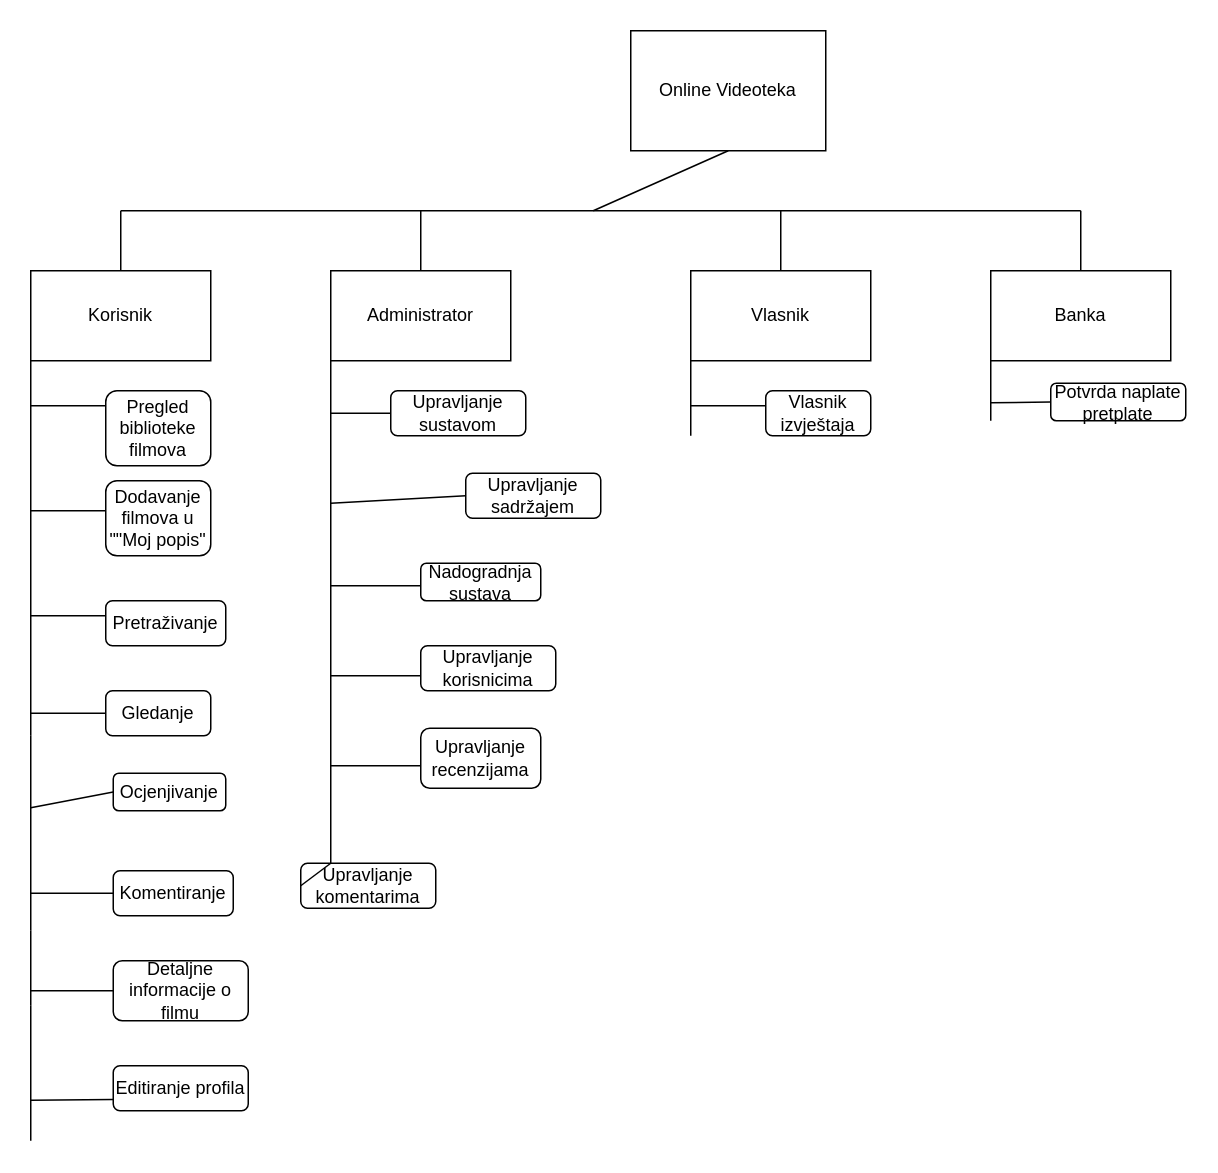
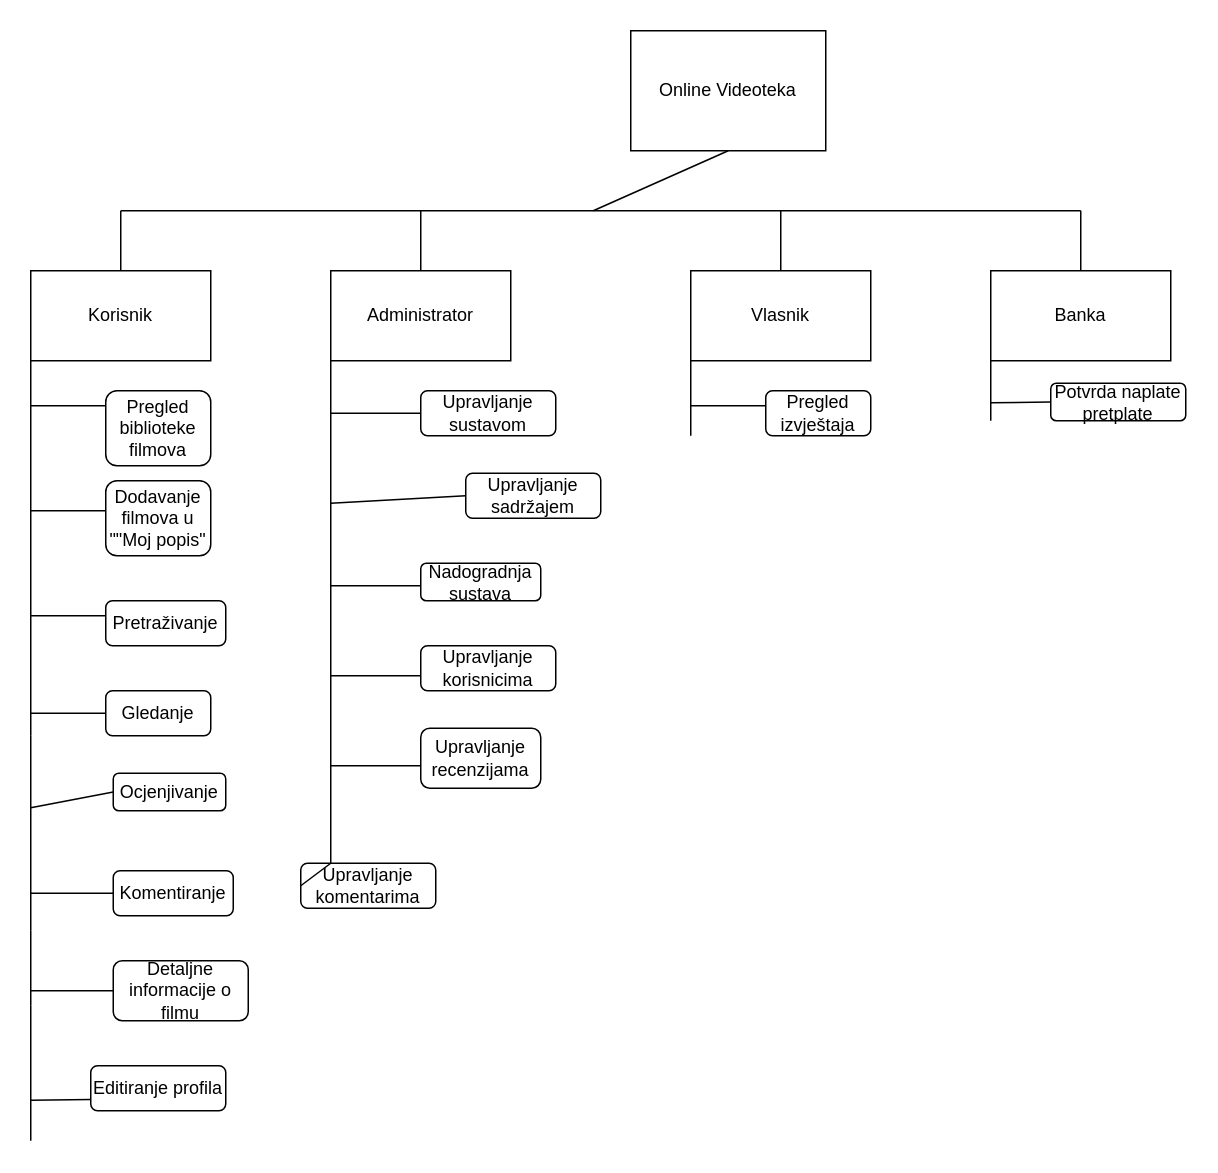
  <mxCell id="0" />
  <mxCell id="1" parent="0" />
  <mxCell id="2" value="Online Videoteka" style="rounded=0;whiteSpace=wrap;html=1;" vertex="1" parent="1"><mxGeometry x="420" y="20" width="130" height="80" as="geometry" /></mxCell>
  <mxCell id="3" value="" style="endArrow=none;html=1;rounded=0;entryX=0.5;entryY=1;entryDx=0;entryDy=0;" edge="1" parent="1" target="2"><mxGeometry width="50" height="50" relative="1" as="geometry"><mxPoint x="395" y="140" as="sourcePoint" /><mxPoint x="440" y="260" as="targetPoint" /></mxGeometry></mxCell>
  <mxCell id="4" value="" style="endArrow=none;html=1;rounded=0;" edge="1" parent="1"><mxGeometry width="50" height="50" relative="1" as="geometry"><mxPoint x="80" y="140" as="sourcePoint" /><mxPoint x="720" y="140" as="targetPoint" /></mxGeometry></mxCell>
  <mxCell id="5" value="" style="endArrow=none;html=1;rounded=0;" edge="1" parent="1"><mxGeometry width="50" height="50" relative="1" as="geometry"><mxPoint x="80" y="180" as="sourcePoint" /><mxPoint x="80" y="140" as="targetPoint" /></mxGeometry></mxCell>
  <mxCell id="6" value="" style="endArrow=none;html=1;rounded=0;" edge="1" parent="1"><mxGeometry width="50" height="50" relative="1" as="geometry"><mxPoint x="280" y="180" as="sourcePoint" /><mxPoint x="280" y="140" as="targetPoint" /></mxGeometry></mxCell>
  <mxCell id="7" value="" style="endArrow=none;html=1;rounded=0;" edge="1" parent="1"><mxGeometry width="50" height="50" relative="1" as="geometry"><mxPoint x="520" y="180" as="sourcePoint" /><mxPoint x="520" y="140" as="targetPoint" /></mxGeometry></mxCell>
  <mxCell id="8" value="" style="endArrow=none;html=1;rounded=0;" edge="1" parent="1"><mxGeometry width="50" height="50" relative="1" as="geometry"><mxPoint x="720" y="180" as="sourcePoint" /><mxPoint x="720" y="140" as="targetPoint" /></mxGeometry></mxCell>
  <mxCell id="9" value="Korisnik" style="rounded=0;whiteSpace=wrap;html=1;" vertex="1" parent="1"><mxGeometry x="20" y="180" width="120" height="60" as="geometry" /></mxCell>
  <mxCell id="10" value="" style="endArrow=none;html=1;rounded=0;entryX=0;entryY=1;entryDx=0;entryDy=0;" edge="1" parent="1" target="9"><mxGeometry width="50" height="50" relative="1" as="geometry"><mxPoint x="20" y="490" as="sourcePoint" /><mxPoint x="440" y="260" as="targetPoint" /></mxGeometry></mxCell>
  <mxCell id="11" value="Administrator" style="rounded=0;whiteSpace=wrap;html=1;" vertex="1" parent="1"><mxGeometry x="220" y="180" width="120" height="60" as="geometry" /></mxCell>
  <mxCell id="12" value="Vlasnik" style="rounded=0;whiteSpace=wrap;html=1;" vertex="1" parent="1"><mxGeometry x="460" y="180" width="120" height="60" as="geometry" /></mxCell>
  <mxCell id="13" value="Banka" style="rounded=0;whiteSpace=wrap;html=1;" vertex="1" parent="1"><mxGeometry x="660" y="180" width="120" height="60" as="geometry" /></mxCell>
  <mxCell id="14" value="" style="endArrow=none;html=1;rounded=0;" edge="1" parent="1"><mxGeometry width="50" height="50" relative="1" as="geometry"><mxPoint x="20" y="270" as="sourcePoint" /><mxPoint x="70" y="270" as="targetPoint" /></mxGeometry></mxCell>
  <mxCell id="15" value="Pregled biblioteke filmova" style="rounded=1;whiteSpace=wrap;html=1;" vertex="1" parent="1"><mxGeometry x="70" y="260" width="70" height="50" as="geometry" /></mxCell>
  <mxCell id="16" value="" style="endArrow=none;html=1;rounded=0;" edge="1" parent="1"><mxGeometry width="50" height="50" relative="1" as="geometry"><mxPoint x="20" y="340" as="sourcePoint" /><mxPoint x="70" y="340" as="targetPoint" /><Array as="points"><mxPoint x="60" y="340" /></Array></mxGeometry></mxCell>
  <mxCell id="17" value="Dodavanje filmova u &quot;&quot;Moj popis&quot;" style="rounded=1;whiteSpace=wrap;html=1;" vertex="1" parent="1"><mxGeometry x="70" y="320" width="70" height="50" as="geometry" /></mxCell>
  <mxCell id="18" value="Pretraživanje" style="rounded=1;whiteSpace=wrap;html=1;" vertex="1" parent="1"><mxGeometry x="70" y="400" width="80" height="30" as="geometry" /></mxCell>
  <mxCell id="19" value="" style="endArrow=none;html=1;rounded=0;" edge="1" parent="1"><mxGeometry width="50" height="50" relative="1" as="geometry"><mxPoint x="20" y="410" as="sourcePoint" /><mxPoint x="70" y="410" as="targetPoint" /></mxGeometry></mxCell>
  <mxCell id="20" value="Ocjenjivanje" style="rounded=1;whiteSpace=wrap;html=1;" vertex="1" parent="1"><mxGeometry x="75" y="515" width="75" height="25" as="geometry" /></mxCell>
  <mxCell id="21" value="Komentiranje" style="rounded=1;whiteSpace=wrap;html=1;" vertex="1" parent="1"><mxGeometry x="75" y="580" width="80" height="30" as="geometry" /></mxCell>
  <mxCell id="22" value="" style="endArrow=none;html=1;rounded=0;" edge="1" parent="1"><mxGeometry width="50" height="50" relative="1" as="geometry"><mxPoint x="20" y="620" as="sourcePoint" /><mxPoint x="20" y="490" as="targetPoint" /></mxGeometry></mxCell>
  <mxCell id="23" value="" style="endArrow=none;html=1;rounded=0;" edge="1" parent="1" source="25"><mxGeometry width="50" height="50" relative="1" as="geometry"><mxPoint x="20" y="480" as="sourcePoint" /><mxPoint x="80" y="480" as="targetPoint" /></mxGeometry></mxCell>
  <mxCell id="24" value="" style="endArrow=none;html=1;rounded=0;" edge="1" parent="1" target="25"><mxGeometry width="50" height="50" relative="1" as="geometry"><mxPoint x="20" y="475" as="sourcePoint" /><mxPoint x="80" y="480" as="targetPoint" /></mxGeometry></mxCell>
  <mxCell id="25" value="Gledanje" style="rounded=1;whiteSpace=wrap;html=1;" vertex="1" parent="1"><mxGeometry x="70" y="460" width="70" height="30" as="geometry" /></mxCell>
  <mxCell id="26" value="" style="endArrow=none;html=1;rounded=0;entryX=0;entryY=0.5;entryDx=0;entryDy=0;" edge="1" parent="1" target="20"><mxGeometry width="50" height="50" relative="1" as="geometry"><mxPoint x="20" y="538" as="sourcePoint" /><mxPoint x="440" y="460" as="targetPoint" /></mxGeometry></mxCell>
  <mxCell id="27" value="" style="endArrow=none;html=1;rounded=0;entryX=0;entryY=0.5;entryDx=0;entryDy=0;" edge="1" parent="1" target="21"><mxGeometry width="50" height="50" relative="1" as="geometry"><mxPoint x="20" y="595" as="sourcePoint" /><mxPoint x="440" y="360" as="targetPoint" /></mxGeometry></mxCell>
  <mxCell id="28" value="" style="endArrow=none;html=1;rounded=0;entryX=0;entryY=0.5;entryDx=0;entryDy=0;" edge="1" parent="1" target="29"><mxGeometry width="50" height="50" relative="1" as="geometry"><mxPoint x="20" y="660" as="sourcePoint" /><mxPoint x="417" y="580" as="targetPoint" /></mxGeometry></mxCell>
  <mxCell id="29" value="Detaljne informacije o filmu" style="rounded=1;whiteSpace=wrap;html=1;" vertex="1" parent="1"><mxGeometry x="75" y="640" width="90" height="40" as="geometry" /></mxCell>
  <mxCell id="30" value="" style="endArrow=none;html=1;rounded=0;" edge="1" parent="1"><mxGeometry width="50" height="50" relative="1" as="geometry"><mxPoint x="20" y="670" as="sourcePoint" /><mxPoint x="20" y="620" as="targetPoint" /></mxGeometry></mxCell>
  <mxCell id="31" value="" style="endArrow=none;html=1;rounded=0;entryX=0;entryY=1;entryDx=0;entryDy=0;" edge="1" parent="1" target="11"><mxGeometry width="50" height="50" relative="1" as="geometry"><mxPoint x="220" y="600" as="sourcePoint" /><mxPoint x="130" y="460" as="targetPoint" /></mxGeometry></mxCell>
- <mxCell id="32" value="Upravljanje sustavom" style="rounded=1;whiteSpace=wrap;html=1;" vertex="1" parent="1"><mxGeometry x="260" y="260" width="90" height="30" as="geometry" /></mxCell>
+ <mxCell id="32" value="Upravljanje sustavom" style="rounded=1;whiteSpace=wrap;html=1;" vertex="1" parent="1"><mxGeometry x="280" y="260" width="90" height="30" as="geometry" /></mxCell>
  <mxCell id="33" value="Upravljanje sadržajem" style="rounded=1;whiteSpace=wrap;html=1;" vertex="1" parent="1"><mxGeometry x="310" y="315" width="90" height="30" as="geometry" /></mxCell>
  <mxCell id="34" value="Nadogradnja sustava" style="rounded=1;whiteSpace=wrap;html=1;" vertex="1" parent="1"><mxGeometry x="280" y="375" width="80" height="25" as="geometry" /></mxCell>
  <mxCell id="35" value="Upravljanje korisnicima" style="rounded=1;whiteSpace=wrap;html=1;" vertex="1" parent="1"><mxGeometry x="280" y="430" width="90" height="30" as="geometry" /></mxCell>
  <mxCell id="36" value="Upravljanje recenzijama" style="rounded=1;whiteSpace=wrap;html=1;" vertex="1" parent="1"><mxGeometry x="280" y="485" width="80" height="40" as="geometry" /></mxCell>
  <mxCell id="37" value="Upravljanje komentarima" style="rounded=1;whiteSpace=wrap;html=1;" vertex="1" parent="1"><mxGeometry x="200" y="575" width="90" height="30" as="geometry" /></mxCell>
  <mxCell id="38" value="" style="endArrow=none;html=1;rounded=0;entryX=0;entryY=0.5;entryDx=0;entryDy=0;" edge="1" parent="1" target="32"><mxGeometry width="50" height="50" relative="1" as="geometry"><mxPoint x="220" y="275" as="sourcePoint" /><mxPoint x="460" y="460" as="targetPoint" /></mxGeometry></mxCell>
  <mxCell id="39" value="" style="endArrow=none;html=1;rounded=0;entryX=0;entryY=0.5;entryDx=0;entryDy=0;" edge="1" parent="1" target="33"><mxGeometry width="50" height="50" relative="1" as="geometry"><mxPoint x="220" y="335" as="sourcePoint" /><mxPoint x="460" y="460" as="targetPoint" /></mxGeometry></mxCell>
- <mxCell id="40" value="Editiranje profila" style="rounded=1;whiteSpace=wrap;html=1;" vertex="1" parent="1"><mxGeometry x="75" y="710" width="90" height="30" as="geometry" /></mxCell>
+ <mxCell id="40" value="Editiranje profila" style="rounded=1;whiteSpace=wrap;html=1;" vertex="1" parent="1"><mxGeometry x="60" y="710" width="90" height="30" as="geometry" /></mxCell>
  <mxCell id="41" value="" style="endArrow=none;html=1;rounded=0;" edge="1" parent="1"><mxGeometry width="50" height="50" relative="1" as="geometry"><mxPoint x="20" y="670" as="sourcePoint" /><mxPoint x="20" y="760" as="targetPoint" /></mxGeometry></mxCell>
  <mxCell id="42" value="" style="endArrow=none;html=1;rounded=0;entryX=0;entryY=0.75;entryDx=0;entryDy=0;" edge="1" parent="1" target="40"><mxGeometry width="50" height="50" relative="1" as="geometry"><mxPoint x="20" y="733" as="sourcePoint" /><mxPoint x="70" y="730" as="targetPoint" /></mxGeometry></mxCell>
  <mxCell id="43" value="" style="endArrow=none;html=1;rounded=0;" edge="1" parent="1"><mxGeometry width="50" height="50" relative="1" as="geometry"><mxPoint x="220" y="390" as="sourcePoint" /><mxPoint x="280" y="390" as="targetPoint" /></mxGeometry></mxCell>
  <mxCell id="44" value="" style="endArrow=none;html=1;rounded=0;" edge="1" parent="1"><mxGeometry width="50" height="50" relative="1" as="geometry"><mxPoint x="220" y="450" as="sourcePoint" /><mxPoint x="280" y="450" as="targetPoint" /></mxGeometry></mxCell>
  <mxCell id="45" value="" style="endArrow=none;html=1;rounded=0;" edge="1" parent="1"><mxGeometry width="50" height="50" relative="1" as="geometry"><mxPoint x="220" y="510" as="sourcePoint" /><mxPoint x="280" y="510" as="targetPoint" /></mxGeometry></mxCell>
  <mxCell id="46" value="" style="endArrow=none;html=1;rounded=0;entryX=0;entryY=0.5;entryDx=0;entryDy=0;" edge="1" parent="1" target="37"><mxGeometry width="50" height="50" relative="1" as="geometry"><mxPoint x="220" y="575" as="sourcePoint" /><mxPoint x="460" y="460" as="targetPoint" /></mxGeometry></mxCell>
  <mxCell id="47" value="" style="endArrow=none;html=1;rounded=0;entryX=0;entryY=1;entryDx=0;entryDy=0;" edge="1" parent="1" target="12"><mxGeometry width="50" height="50" relative="1" as="geometry"><mxPoint x="460" y="290" as="sourcePoint" /><mxPoint x="460" y="460" as="targetPoint" /></mxGeometry></mxCell>
  <mxCell id="48" value="" style="endArrow=none;html=1;rounded=0;" edge="1" parent="1"><mxGeometry width="50" height="50" relative="1" as="geometry"><mxPoint x="460" y="270" as="sourcePoint" /><mxPoint x="510" y="270" as="targetPoint" /></mxGeometry></mxCell>
- <mxCell id="49" value="Vlasnik izvještaja" style="rounded=1;whiteSpace=wrap;html=1;" vertex="1" parent="1"><mxGeometry x="510" y="260" width="70" height="30" as="geometry" /></mxCell>
+ <mxCell id="49" value="Pregled izvještaja" style="rounded=1;whiteSpace=wrap;html=1;" vertex="1" parent="1"><mxGeometry x="510" y="260" width="70" height="30" as="geometry" /></mxCell>
  <mxCell id="50" value="Potvrda naplate pretplate" style="rounded=1;whiteSpace=wrap;html=1;" vertex="1" parent="1"><mxGeometry x="700" y="255" width="90" height="25" as="geometry" /></mxCell>
  <mxCell id="51" value="" style="endArrow=none;html=1;rounded=0;entryX=0;entryY=1;entryDx=0;entryDy=0;" edge="1" parent="1" target="13"><mxGeometry width="50" height="50" relative="1" as="geometry"><mxPoint x="660" y="280" as="sourcePoint" /><mxPoint x="460" y="460" as="targetPoint" /></mxGeometry></mxCell>
  <mxCell id="52" value="" style="endArrow=none;html=1;rounded=0;entryX=0;entryY=0.5;entryDx=0;entryDy=0;" edge="1" parent="1" target="50"><mxGeometry width="50" height="50" relative="1" as="geometry"><mxPoint x="660" y="268" as="sourcePoint" /><mxPoint x="460" y="460" as="targetPoint" /></mxGeometry></mxCell>
